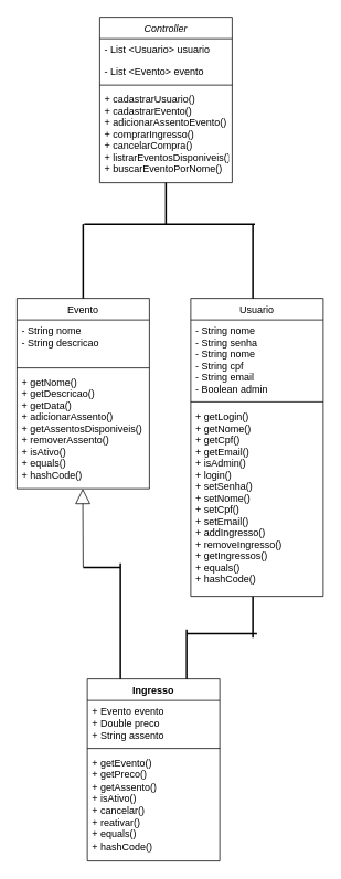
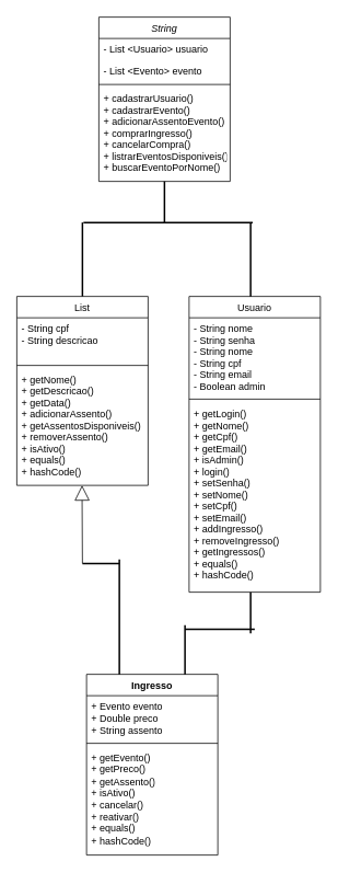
  <mxCell id="0" />
  <mxCell id="1" parent="0" />
- <mxCell id="2" value="Controller&#10;" style="swimlane;fontStyle=2;align=center;verticalAlign=top;childLayout=stackLayout;horizontal=1;startSize=26;horizontalStack=0;resizeParent=1;resizeLast=0;collapsible=1;marginBottom=0;rounded=0;shadow=0;strokeWidth=1;" parent="1" vertex="1"><mxGeometry x="120" y="20" width="160" height="200" as="geometry"><mxRectangle x="230" y="140" width="160" height="26" as="alternateBounds" /></mxGeometry></mxCell>
+ <mxCell id="2" value="String&#10;" style="swimlane;fontStyle=2;align=center;verticalAlign=top;childLayout=stackLayout;horizontal=1;startSize=26;horizontalStack=0;resizeParent=1;resizeLast=0;collapsible=1;marginBottom=0;rounded=0;shadow=0;strokeWidth=1;" parent="1" vertex="1"><mxGeometry x="120" y="20" width="160" height="200" as="geometry"><mxRectangle x="230" y="140" width="160" height="26" as="alternateBounds" /></mxGeometry></mxCell>
  <mxCell id="3" value="- List &lt;Usuario&gt; usuario&#10;" style="text;align=left;verticalAlign=top;spacingLeft=4;spacingRight=4;overflow=hidden;rotatable=0;points=[[0,0.5],[1,0.5]];portConstraint=eastwest;" parent="2" vertex="1"><mxGeometry y="26" width="160" height="26" as="geometry" /></mxCell>
  <mxCell id="4" value="- List &lt;Evento&gt; evento&#10;" style="text;align=left;verticalAlign=top;spacingLeft=4;spacingRight=4;overflow=hidden;rotatable=0;points=[[0,0.5],[1,0.5]];portConstraint=eastwest;rounded=0;shadow=0;html=0;" parent="2" vertex="1"><mxGeometry y="52" width="160" height="26" as="geometry" /></mxCell>
  <mxCell id="5" value="" style="line;html=1;strokeWidth=1;align=left;verticalAlign=middle;spacingTop=-1;spacingLeft=3;spacingRight=3;rotatable=0;labelPosition=right;points=[];portConstraint=eastwest;" parent="2" vertex="1"><mxGeometry y="78" width="160" height="8" as="geometry" /></mxCell>
  <mxCell id="6" value="+ cadastrarUsuario()&#10;+ cadastrarEvento()&#10;+ adicionarAssentoEvento()&#10;+ comprarIngresso()&#10;+ cancelarCompra()&#10;+ listrarEventosDisponiveis()&#10;+ buscarEventoPorNome()&#10; &#10;" style="text;align=left;verticalAlign=top;spacingLeft=4;spacingRight=4;overflow=hidden;rotatable=0;points=[[0,0.5],[1,0.5]];portConstraint=eastwest;" parent="2" vertex="1"><mxGeometry y="86" width="160" height="114" as="geometry" /></mxCell>
- <mxCell id="7" value="Evento&#10;" style="swimlane;fontStyle=0;align=center;verticalAlign=top;childLayout=stackLayout;horizontal=1;startSize=26;horizontalStack=0;resizeParent=1;resizeLast=0;collapsible=1;marginBottom=0;rounded=0;shadow=0;strokeWidth=1;" parent="1" vertex="1"><mxGeometry x="20" y="360" width="160" height="230" as="geometry"><mxRectangle x="130" y="380" width="160" height="26" as="alternateBounds" /></mxGeometry></mxCell>
- <mxCell id="8" value="- String nome&#10;- String descricao&#10;" style="text;align=left;verticalAlign=top;spacingLeft=4;spacingRight=4;overflow=hidden;rotatable=0;points=[[0,0.5],[1,0.5]];portConstraint=eastwest;" parent="7" vertex="1"><mxGeometry y="26" width="160" height="54" as="geometry" /></mxCell>
+ <mxCell id="7" value="List&#10;" style="swimlane;fontStyle=0;align=center;verticalAlign=top;childLayout=stackLayout;horizontal=1;startSize=26;horizontalStack=0;resizeParent=1;resizeLast=0;collapsible=1;marginBottom=0;rounded=0;shadow=0;strokeWidth=1;" parent="1" vertex="1"><mxGeometry x="20" y="360" width="160" height="230" as="geometry"><mxRectangle x="130" y="380" width="160" height="26" as="alternateBounds" /></mxGeometry></mxCell>
+ <mxCell id="8" value="- String cpf&#10;- String descricao&#10;" style="text;align=left;verticalAlign=top;spacingLeft=4;spacingRight=4;overflow=hidden;rotatable=0;points=[[0,0.5],[1,0.5]];portConstraint=eastwest;" parent="7" vertex="1"><mxGeometry y="26" width="160" height="54" as="geometry" /></mxCell>
  <mxCell id="9" value="" style="line;html=1;strokeWidth=1;align=left;verticalAlign=middle;spacingTop=-1;spacingLeft=3;spacingRight=3;rotatable=0;labelPosition=right;points=[];portConstraint=eastwest;" parent="7" vertex="1"><mxGeometry y="80" width="160" height="8" as="geometry" /></mxCell>
  <mxCell id="10" value="+ getNome()&#10;+ getDescricao()&#10;+ getData()&#10;+ adicionarAssento()&#10;+ getAssentosDisponiveis()&#10;+ removerAssento()&#10;+ isAtivo()&#10;+ equals()&#10;+ hashCode()&#10;" style="text;align=left;verticalAlign=top;spacingLeft=4;spacingRight=4;overflow=hidden;rotatable=0;points=[[0,0.5],[1,0.5]];portConstraint=eastwest;" parent="7" vertex="1"><mxGeometry y="88" width="160" height="142" as="geometry" /></mxCell>
  <mxCell id="11" value="Usuario" style="swimlane;fontStyle=0;align=center;verticalAlign=top;childLayout=stackLayout;horizontal=1;startSize=26;horizontalStack=0;resizeParent=1;resizeLast=0;collapsible=1;marginBottom=0;rounded=0;shadow=0;strokeWidth=1;" parent="1" vertex="1"><mxGeometry x="230" y="360" width="160" height="360" as="geometry"><mxRectangle x="340" y="380" width="170" height="26" as="alternateBounds" /></mxGeometry></mxCell>
  <mxCell id="12" value="- String nome&#10;- String senha&#10;- String nome&#10;- String cpf&#10;- String email&#10;- Boolean admin&#10;" style="text;align=left;verticalAlign=top;spacingLeft=4;spacingRight=4;overflow=hidden;rotatable=0;points=[[0,0.5],[1,0.5]];portConstraint=eastwest;" parent="11" vertex="1"><mxGeometry y="26" width="160" height="94" as="geometry" /></mxCell>
  <mxCell id="13" value="" style="line;html=1;strokeWidth=1;align=left;verticalAlign=middle;spacingTop=-1;spacingLeft=3;spacingRight=3;rotatable=0;labelPosition=right;points=[];portConstraint=eastwest;" parent="11" vertex="1"><mxGeometry y="120" width="160" height="10" as="geometry" /></mxCell>
  <mxCell id="14" value="+ getLogin()&#10;+ getNome()&#10;+ getCpf()&#10;+ getEmail()&#10;+ isAdmin()&#10;+ login()&#10;+ setSenha()&#10;+ setNome()&#10;+ setCpf()&#10;+ setEmail()&#10;+ addIngresso()&#10;+ removeIngresso()&#10;+ getIngressos()&#10;+ equals()&#10;+ hashCode()&#10;" style="text;align=left;verticalAlign=top;spacingLeft=4;spacingRight=4;overflow=hidden;rotatable=0;points=[[0,0.5],[1,0.5]];portConstraint=eastwest;" vertex="1" parent="11"><mxGeometry y="130" width="160" height="230" as="geometry" /></mxCell>
  <mxCell id="15" value="" style="line;strokeWidth=2;direction=south;html=1;rotation=-90;" vertex="1" parent="1"><mxGeometry x="199.38" y="166.88" width="10" height="206.25" as="geometry" /></mxCell>
  <mxCell id="16" value="" style="line;strokeWidth=2;direction=south;html=1;" vertex="1" parent="1"><mxGeometry x="300" y="270" width="10" height="90" as="geometry" /></mxCell>
  <mxCell id="17" value="" style="line;strokeWidth=2;direction=south;html=1;" vertex="1" parent="1"><mxGeometry x="95" y="270" width="10" height="90" as="geometry" /></mxCell>
  <mxCell id="18" value="" style="line;strokeWidth=2;direction=south;html=1;" vertex="1" parent="1"><mxGeometry x="195" y="220" width="10" height="50" as="geometry" /></mxCell>
  <mxCell id="19" value="Ingresso" style="swimlane;fontStyle=1;align=center;verticalAlign=top;childLayout=stackLayout;horizontal=1;startSize=26;horizontalStack=0;resizeParent=1;resizeParentMax=0;resizeLast=0;collapsible=1;marginBottom=0;whiteSpace=wrap;html=1;" vertex="1" parent="1"><mxGeometry x="105" y="820" width="160" height="220" as="geometry" /></mxCell>
  <mxCell id="20" value="+ Evento evento&lt;div&gt;+ Double preco&lt;/div&gt;&lt;div&gt;+ String assento&lt;/div&gt;" style="text;strokeColor=none;fillColor=none;align=left;verticalAlign=top;spacingLeft=4;spacingRight=4;overflow=hidden;rotatable=0;points=[[0,0.5],[1,0.5]];portConstraint=eastwest;whiteSpace=wrap;html=1;" vertex="1" parent="19"><mxGeometry y="26" width="160" height="54" as="geometry" /></mxCell>
  <mxCell id="21" value="" style="line;strokeWidth=1;fillColor=none;align=left;verticalAlign=middle;spacingTop=-1;spacingLeft=3;spacingRight=3;rotatable=0;labelPosition=right;points=[];portConstraint=eastwest;strokeColor=inherit;" vertex="1" parent="19"><mxGeometry y="80" width="160" height="8" as="geometry" /></mxCell>
  <mxCell id="22" value="+ getEvento()&lt;div&gt;+ getPreco()&lt;/div&gt;&lt;div&gt;+ getAssento()&lt;/div&gt;&lt;div&gt;+ isAtivo()&lt;br&gt;+ cancelar()&lt;br&gt;+ reativar()&lt;br&gt;+ equals()&lt;br&gt;+ hashCode()&lt;/div&gt;" style="text;strokeColor=none;fillColor=none;align=left;verticalAlign=top;spacingLeft=4;spacingRight=4;overflow=hidden;rotatable=0;points=[[0,0.5],[1,0.5]];portConstraint=eastwest;whiteSpace=wrap;html=1;" vertex="1" parent="19"><mxGeometry y="88" width="160" height="132" as="geometry" /></mxCell>
  <mxCell id="23" value="" style="endArrow=block;endSize=16;endFill=0;html=1;rounded=0;exitX=1;exitY=0.5;exitDx=0;exitDy=0;exitPerimeter=0;" edge="1" parent="1" source="25"><mxGeometry y="20" width="160" relative="1" as="geometry"><mxPoint x="100" y="690" as="sourcePoint" /><mxPoint x="99.5" y="590" as="targetPoint" /><mxPoint as="offset" /></mxGeometry></mxCell>
  <mxCell id="24" value="" style="line;strokeWidth=2;direction=south;html=1;" vertex="1" parent="1"><mxGeometry x="140" y="680" width="10" height="140" as="geometry" /></mxCell>
  <mxCell id="25" value="" style="line;strokeWidth=2;direction=south;html=1;rotation=90;" vertex="1" parent="1"><mxGeometry x="117.5" y="662.5" width="10" height="45" as="geometry" /></mxCell>
  <mxCell id="26" value="" style="line;strokeWidth=2;html=1;rotation=-90;" vertex="1" parent="1"><mxGeometry x="195" y="785" width="60" height="10" as="geometry" /></mxCell>
  <mxCell id="27" value="" style="line;strokeWidth=2;html=1;" vertex="1" parent="1"><mxGeometry x="225" y="760" width="85" height="10" as="geometry" /></mxCell>
  <mxCell id="28" value="" style="line;strokeWidth=2;direction=south;html=1;" vertex="1" parent="1"><mxGeometry x="300" y="720" width="10" height="50" as="geometry" /></mxCell>
